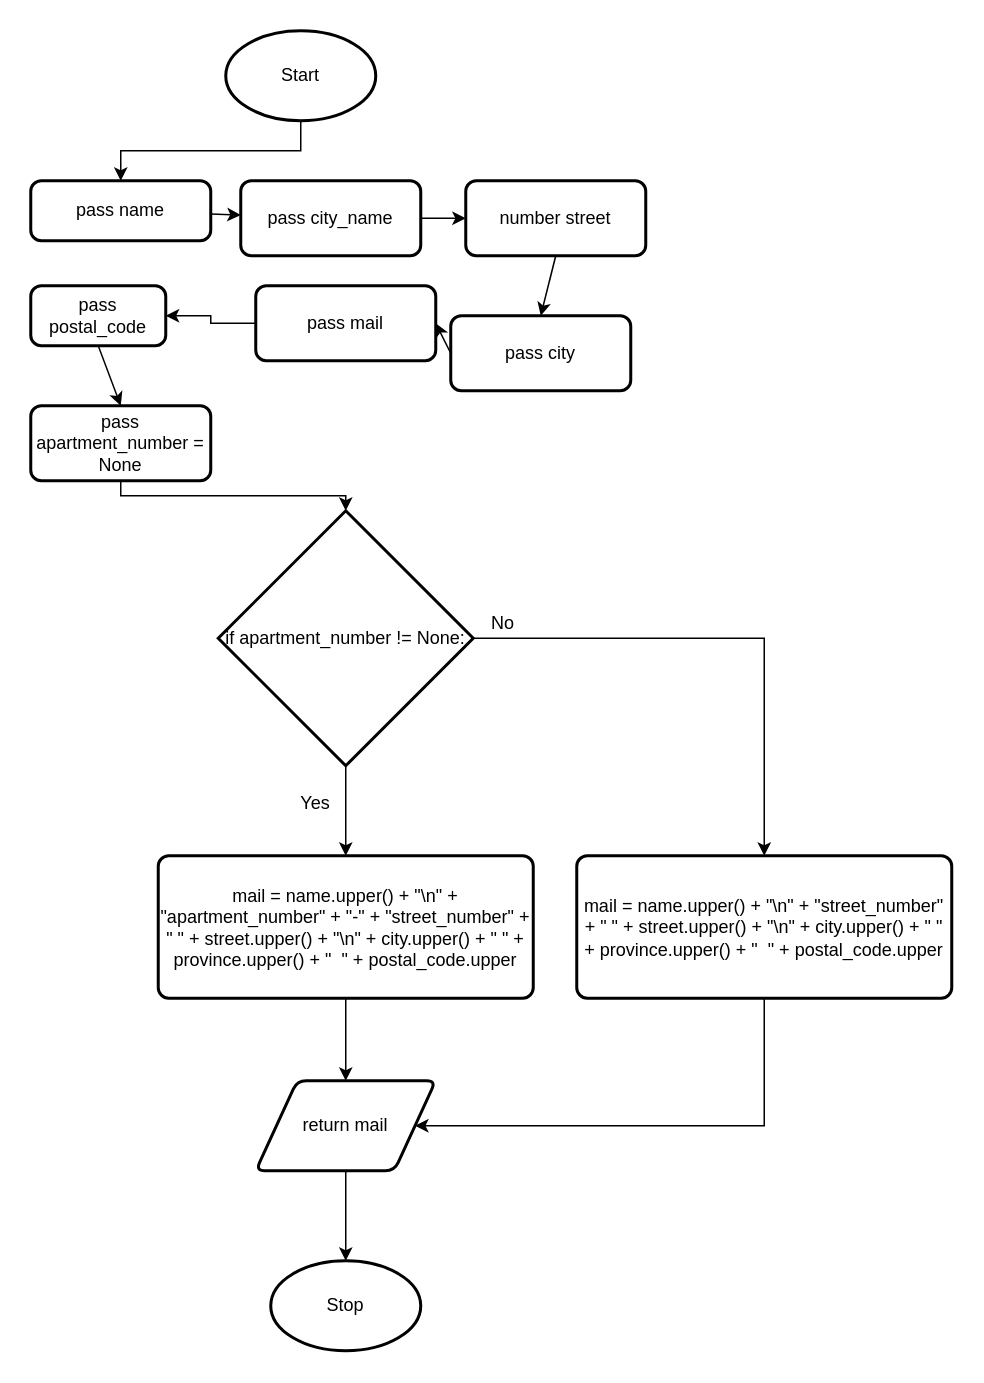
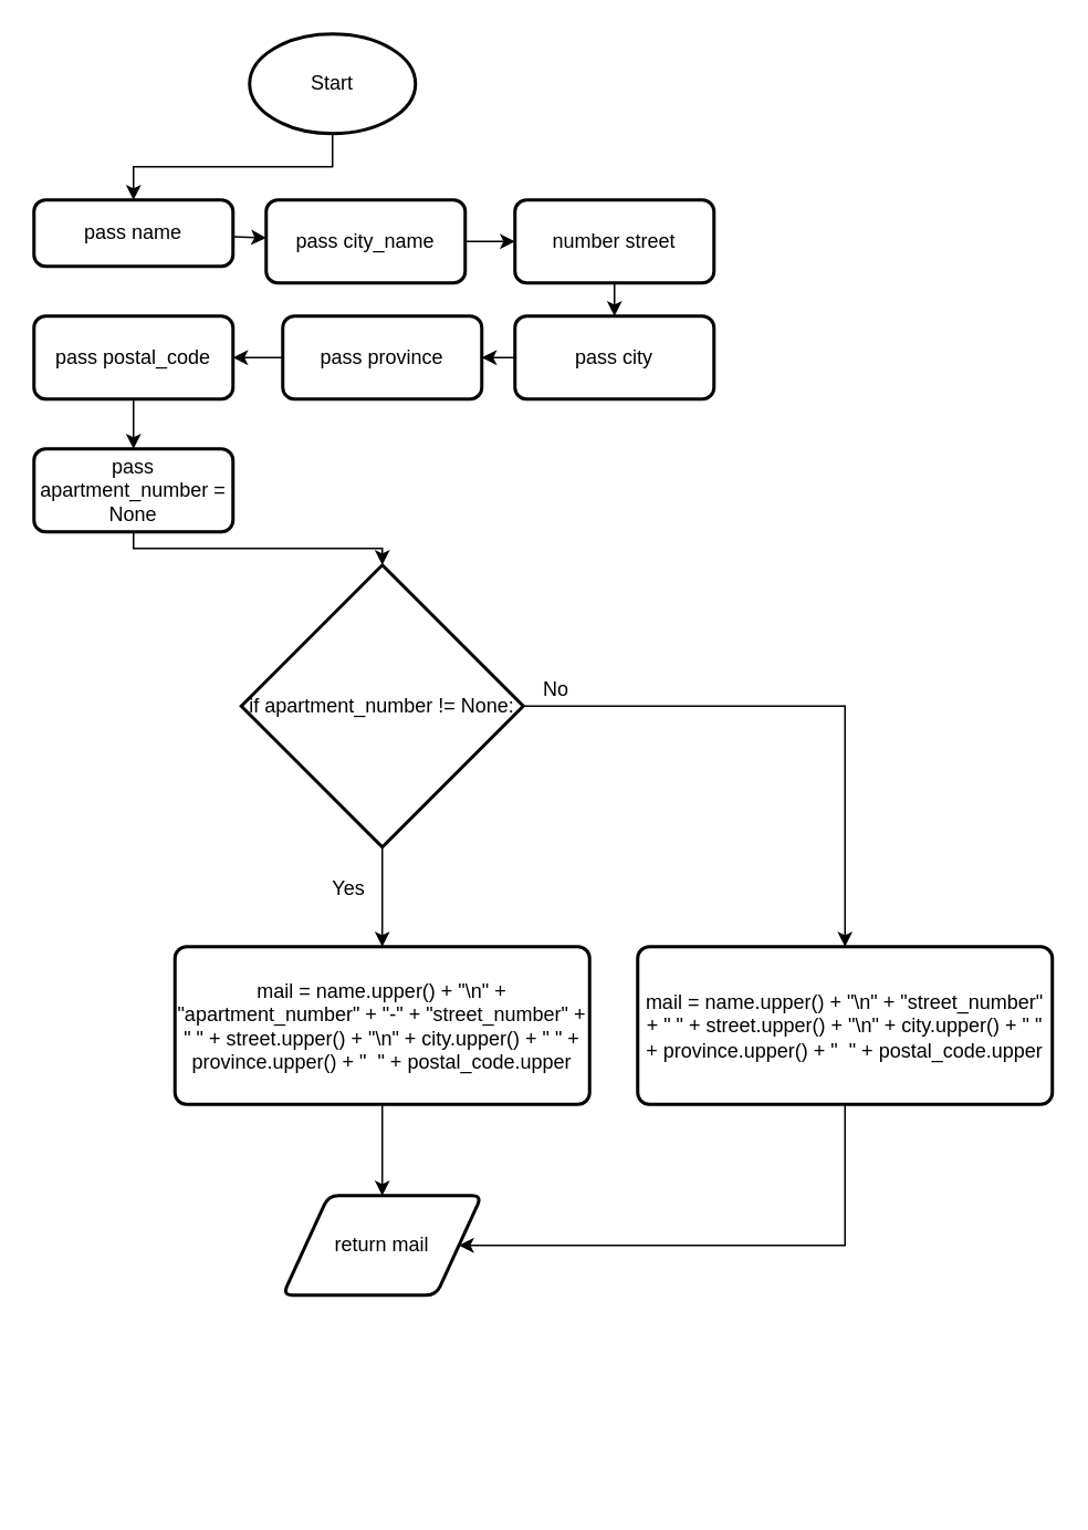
  <mxCell id="0" />
  <mxCell id="1" parent="0" />
  <mxCell id="2" style="edgeStyle=orthogonalEdgeStyle;html=1;exitX=0.5;exitY=1;exitDx=0;exitDy=0;exitPerimeter=0;entryX=0.5;entryY=0;entryDx=0;entryDy=0;fontFamily=Helvetica;fontSize=12;fontColor=default;rounded=0;" parent="1" source="3" target="6" edge="1"><mxGeometry relative="1" as="geometry" /></mxCell>
  <mxCell id="3" value="Start" style="strokeWidth=2;html=1;shape=mxgraph.flowchart.start_1;whiteSpace=wrap;" parent="1" vertex="1"><mxGeometry x="150" width="100" height="60" as="geometry" y="20" /></mxCell>
- <mxCell id="4" value="Stop" style="strokeWidth=2;html=1;shape=mxgraph.flowchart.start_1;whiteSpace=wrap;" parent="1" vertex="1"><mxGeometry x="180" y="840" width="100" height="60" as="geometry" /></mxCell>
  <mxCell id="5" value="" style="edgeStyle=none;html=1;fontFamily=Helvetica;fontSize=12;fontColor=default;" parent="1" source="6" target="8" edge="1"><mxGeometry relative="1" as="geometry" /></mxCell>
  <mxCell id="6" value="pass name" style="rounded=1;whiteSpace=wrap;html=1;absoluteArcSize=1;arcSize=14;strokeWidth=2;fontFamily=Helvetica;fontSize=12;fontColor=default;fillColor=default;" parent="1" vertex="1"><mxGeometry x="20" y="120" width="120" height="40" as="geometry" /></mxCell>
  <mxCell id="7" value="" style="edgeStyle=none;html=1;fontFamily=Helvetica;fontSize=12;fontColor=default;" parent="1" source="8" target="10" edge="1"><mxGeometry relative="1" as="geometry" /></mxCell>
  <mxCell id="8" value="pass city_name" style="rounded=1;whiteSpace=wrap;html=1;absoluteArcSize=1;arcSize=14;strokeWidth=2;fontFamily=Helvetica;fontSize=12;fontColor=default;fillColor=default;" parent="1" vertex="1"><mxGeometry x="160" y="120" width="120" height="50" as="geometry" /></mxCell>
  <mxCell id="9" style="edgeStyle=none;html=1;exitX=0.5;exitY=1;exitDx=0;exitDy=0;entryX=0.5;entryY=0;entryDx=0;entryDy=0;" edge="1" parent="1" source="10" target="16"><mxGeometry relative="1" as="geometry" /></mxCell>
  <mxCell id="10" value="number street" style="rounded=1;whiteSpace=wrap;html=1;absoluteArcSize=1;arcSize=14;strokeWidth=2;fontFamily=Helvetica;fontSize=12;fontColor=default;fillColor=default;" parent="1" vertex="1"><mxGeometry x="310" y="120" width="120" height="50" as="geometry" /></mxCell>
  <mxCell id="11" value="" style="edgeStyle=orthogonalEdgeStyle;rounded=0;html=1;fontFamily=Helvetica;fontSize=12;fontColor=default;" parent="1" source="12" target="14" edge="1"><mxGeometry relative="1" as="geometry" /></mxCell>
- <mxCell id="12" value="pass mail" style="rounded=1;whiteSpace=wrap;html=1;absoluteArcSize=1;arcSize=14;strokeWidth=2;fontFamily=Helvetica;fontSize=12;fontColor=default;fillColor=default;" parent="1" vertex="1"><mxGeometry x="170" y="190" width="120" height="50" as="geometry" /></mxCell>
+ <mxCell id="12" value="pass province" style="rounded=1;whiteSpace=wrap;html=1;absoluteArcSize=1;arcSize=14;strokeWidth=2;fontFamily=Helvetica;fontSize=12;fontColor=default;fillColor=default;" parent="1" vertex="1"><mxGeometry x="170" y="190" width="120" height="50" as="geometry" /></mxCell>
  <mxCell id="13" style="edgeStyle=none;html=1;exitX=0.5;exitY=1;exitDx=0;exitDy=0;entryX=0.5;entryY=0;entryDx=0;entryDy=0;" edge="1" parent="1" source="14" target="18"><mxGeometry relative="1" as="geometry" /></mxCell>
- <mxCell id="14" value="pass postal_code" style="rounded=1;whiteSpace=wrap;html=1;absoluteArcSize=1;arcSize=14;strokeWidth=2;fontFamily=Helvetica;fontSize=12;fontColor=default;fillColor=default;" parent="1" vertex="1"><mxGeometry x="20" y="190" width="90" height="40" as="geometry" /></mxCell>
+ <mxCell id="14" value="pass postal_code" style="rounded=1;whiteSpace=wrap;html=1;absoluteArcSize=1;arcSize=14;strokeWidth=2;fontFamily=Helvetica;fontSize=12;fontColor=default;fillColor=default;" parent="1" vertex="1"><mxGeometry x="20" y="190" width="120" height="50" as="geometry" /></mxCell>
  <mxCell id="15" style="edgeStyle=none;html=1;exitX=0;exitY=0.5;exitDx=0;exitDy=0;entryX=1;entryY=0.5;entryDx=0;entryDy=0;" edge="1" parent="1" source="16" target="12"><mxGeometry relative="1" as="geometry" /></mxCell>
- <mxCell id="16" value="pass city" style="rounded=1;whiteSpace=wrap;html=1;absoluteArcSize=1;arcSize=14;strokeWidth=2;fontFamily=Helvetica;fontSize=12;fontColor=default;fillColor=default;" vertex="1" parent="1"><mxGeometry x="300" y="210" width="120" height="50" as="geometry" /></mxCell>
+ <mxCell id="16" value="pass city" style="rounded=1;whiteSpace=wrap;html=1;absoluteArcSize=1;arcSize=14;strokeWidth=2;fontFamily=Helvetica;fontSize=12;fontColor=default;fillColor=default;" vertex="1" parent="1"><mxGeometry x="310" y="190" width="120" height="50" as="geometry" /></mxCell>
  <mxCell id="17" style="edgeStyle=orthogonalEdgeStyle;html=1;exitX=0.5;exitY=1;exitDx=0;exitDy=0;entryX=0.5;entryY=0;entryDx=0;entryDy=0;entryPerimeter=0;rounded=0;" edge="1" parent="1" source="18" target="21"><mxGeometry relative="1" as="geometry" /></mxCell>
  <mxCell id="18" value="pass apartment_number = None" style="rounded=1;whiteSpace=wrap;html=1;absoluteArcSize=1;arcSize=14;strokeWidth=2;fontFamily=Helvetica;fontSize=12;fontColor=default;fillColor=default;" vertex="1" parent="1"><mxGeometry x="20" y="270" width="120" height="50" as="geometry" /></mxCell>
  <mxCell id="19" style="edgeStyle=orthogonalEdgeStyle;rounded=0;html=1;exitX=0.5;exitY=1;exitDx=0;exitDy=0;exitPerimeter=0;entryX=0.5;entryY=0;entryDx=0;entryDy=0;" edge="1" parent="1" source="21" target="23"><mxGeometry relative="1" as="geometry" /></mxCell>
  <mxCell id="20" style="edgeStyle=orthogonalEdgeStyle;rounded=0;html=1;exitX=1;exitY=0.5;exitDx=0;exitDy=0;exitPerimeter=0;entryX=0.5;entryY=0;entryDx=0;entryDy=0;" edge="1" parent="1" source="21" target="25"><mxGeometry relative="1" as="geometry" /></mxCell>
  <mxCell id="21" value="if apartment_number != None:" style="strokeWidth=2;html=1;shape=mxgraph.flowchart.decision;whiteSpace=wrap;" vertex="1" parent="1"><mxGeometry x="145" y="340" width="170" height="170" as="geometry" /></mxCell>
  <mxCell id="22" style="edgeStyle=orthogonalEdgeStyle;rounded=0;html=1;exitX=0.5;exitY=1;exitDx=0;exitDy=0;entryX=0.5;entryY=0;entryDx=0;entryDy=0;" edge="1" parent="1" source="23" target="29"><mxGeometry relative="1" as="geometry" /></mxCell>
  <mxCell id="23" value="mail = name.upper() + &quot;\n&quot; + &quot;apartment_number&quot; + &quot;-&quot; + &quot;street_number&quot; + &quot; &quot; + street.upper() + &quot;\n&quot; + city.upper() + &quot; &quot; + province.upper() + &quot;&amp;nbsp; &quot; + postal_code.upper" style="rounded=1;whiteSpace=wrap;html=1;absoluteArcSize=1;arcSize=14;strokeWidth=2;" vertex="1" parent="1"><mxGeometry x="105" y="570" width="250" height="95" as="geometry" /></mxCell>
  <mxCell id="24" style="edgeStyle=orthogonalEdgeStyle;rounded=0;html=1;exitX=0.5;exitY=1;exitDx=0;exitDy=0;entryX=1;entryY=0.5;entryDx=0;entryDy=0;" edge="1" parent="1" source="25" target="29"><mxGeometry relative="1" as="geometry"><Array as="points"><mxPoint x="509" y="750" /></Array></mxGeometry></mxCell>
  <mxCell id="25" value="mail = name.upper() + &quot;\n&quot; + &quot;street_number&quot; + &quot; &quot; + street.upper() + &quot;\n&quot; + city.upper() + &quot; &quot; + province.upper() + &quot;&amp;nbsp; &quot; + postal_code.upper" style="rounded=1;whiteSpace=wrap;html=1;absoluteArcSize=1;arcSize=14;strokeWidth=2;" vertex="1" parent="1"><mxGeometry x="384" y="570" width="250" height="95" as="geometry" /></mxCell>
  <mxCell id="26" value="Yes" style="text;html=1;strokeColor=none;fillColor=none;align=center;verticalAlign=middle;whiteSpace=wrap;rounded=0;" vertex="1" parent="1"><mxGeometry x="190" y="520" width="40" height="30" as="geometry" /></mxCell>
  <mxCell id="27" value="No" style="text;html=1;strokeColor=none;fillColor=none;align=center;verticalAlign=middle;whiteSpace=wrap;rounded=0;" vertex="1" parent="1"><mxGeometry x="315" y="400" width="40" height="30" as="geometry" /></mxCell>
- <mxCell id="28" style="edgeStyle=orthogonalEdgeStyle;rounded=0;html=1;exitX=0.5;exitY=1;exitDx=0;exitDy=0;entryX=0.5;entryY=0;entryDx=0;entryDy=0;entryPerimeter=0;" edge="1" parent="1" source="29" target="4"><mxGeometry relative="1" as="geometry" /></mxCell>
  <mxCell id="29" value="return mail" style="shape=parallelogram;html=1;strokeWidth=2;perimeter=parallelogramPerimeter;whiteSpace=wrap;rounded=1;arcSize=12;size=0.23;" vertex="1" parent="1"><mxGeometry x="170" y="720" width="120" height="60" as="geometry" /></mxCell>
